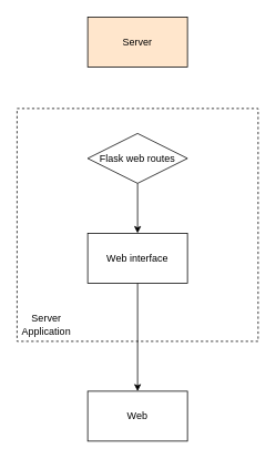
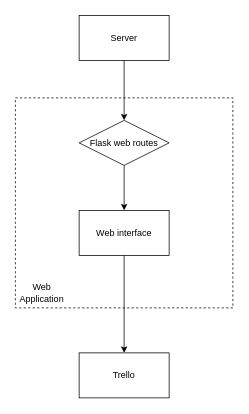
  <mxCell id="0" />
  <mxCell id="1" parent="0" />
  <mxCell id="2" value="" style="rounded=0;whiteSpace=wrap;html=1;dashed=1;" vertex="1" parent="1"><mxGeometry x="20" y="130" width="290" height="280" as="geometry" /></mxCell>
- <mxCell id="4" value="Server" style="rounded=0;whiteSpace=wrap;html=1;fillColor=#ffe6cc;" vertex="1" parent="1"><mxGeometry x="105" y="20" width="120" height="60" as="geometry" /></mxCell>
+ <mxCell id="3" style="edgeStyle=orthogonalEdgeStyle;rounded=0;orthogonalLoop=1;jettySize=auto;html=1;entryX=0.5;entryY=0;entryDx=0;entryDy=0;" edge="1" parent="1" source="4" target="6"><mxGeometry relative="1" as="geometry" /></mxCell>
+ <mxCell id="4" value="Server" style="rounded=0;whiteSpace=wrap;html=1;" vertex="1" parent="1"><mxGeometry x="105" y="20" width="120" height="60" as="geometry" /></mxCell>
  <mxCell id="5" style="edgeStyle=orthogonalEdgeStyle;rounded=0;orthogonalLoop=1;jettySize=auto;html=1;entryX=0.5;entryY=0;entryDx=0;entryDy=0;" edge="1" parent="1" source="6" target="8"><mxGeometry relative="1" as="geometry" /></mxCell>
  <mxCell id="6" value="Flask web routes" style="rhombus;whiteSpace=wrap;html=1;" vertex="1" parent="1"><mxGeometry x="105" y="160" width="120" height="60" as="geometry" /></mxCell>
  <mxCell id="7" style="edgeStyle=orthogonalEdgeStyle;rounded=0;orthogonalLoop=1;jettySize=auto;html=1;entryX=0.5;entryY=0;entryDx=0;entryDy=0;" edge="1" parent="1" source="8" target="9"><mxGeometry relative="1" as="geometry" /></mxCell>
  <mxCell id="8" value="Web interface" style="rounded=0;whiteSpace=wrap;html=1;" vertex="1" parent="1"><mxGeometry x="105" y="280" width="120" height="60" as="geometry" /></mxCell>
- <mxCell id="9" value="Web" style="rounded=0;whiteSpace=wrap;html=1;" vertex="1" parent="1"><mxGeometry x="105" y="470" width="120" height="60" as="geometry" /></mxCell>
- <mxCell id="10" value="Server Application" style="text;html=1;align=center;verticalAlign=middle;whiteSpace=wrap;rounded=0;" vertex="1" parent="1"><mxGeometry x="20" y="370" width="71" height="40" as="geometry" /></mxCell>
+ <mxCell id="9" value="Trello" style="rounded=0;whiteSpace=wrap;html=1;" vertex="1" parent="1"><mxGeometry x="105" y="470" width="120" height="60" as="geometry" /></mxCell>
+ <mxCell id="10" value="Web Application" style="text;html=1;align=center;verticalAlign=middle;whiteSpace=wrap;rounded=0;" vertex="1" parent="1"><mxGeometry x="20" y="370" width="71" height="40" as="geometry" /></mxCell>
